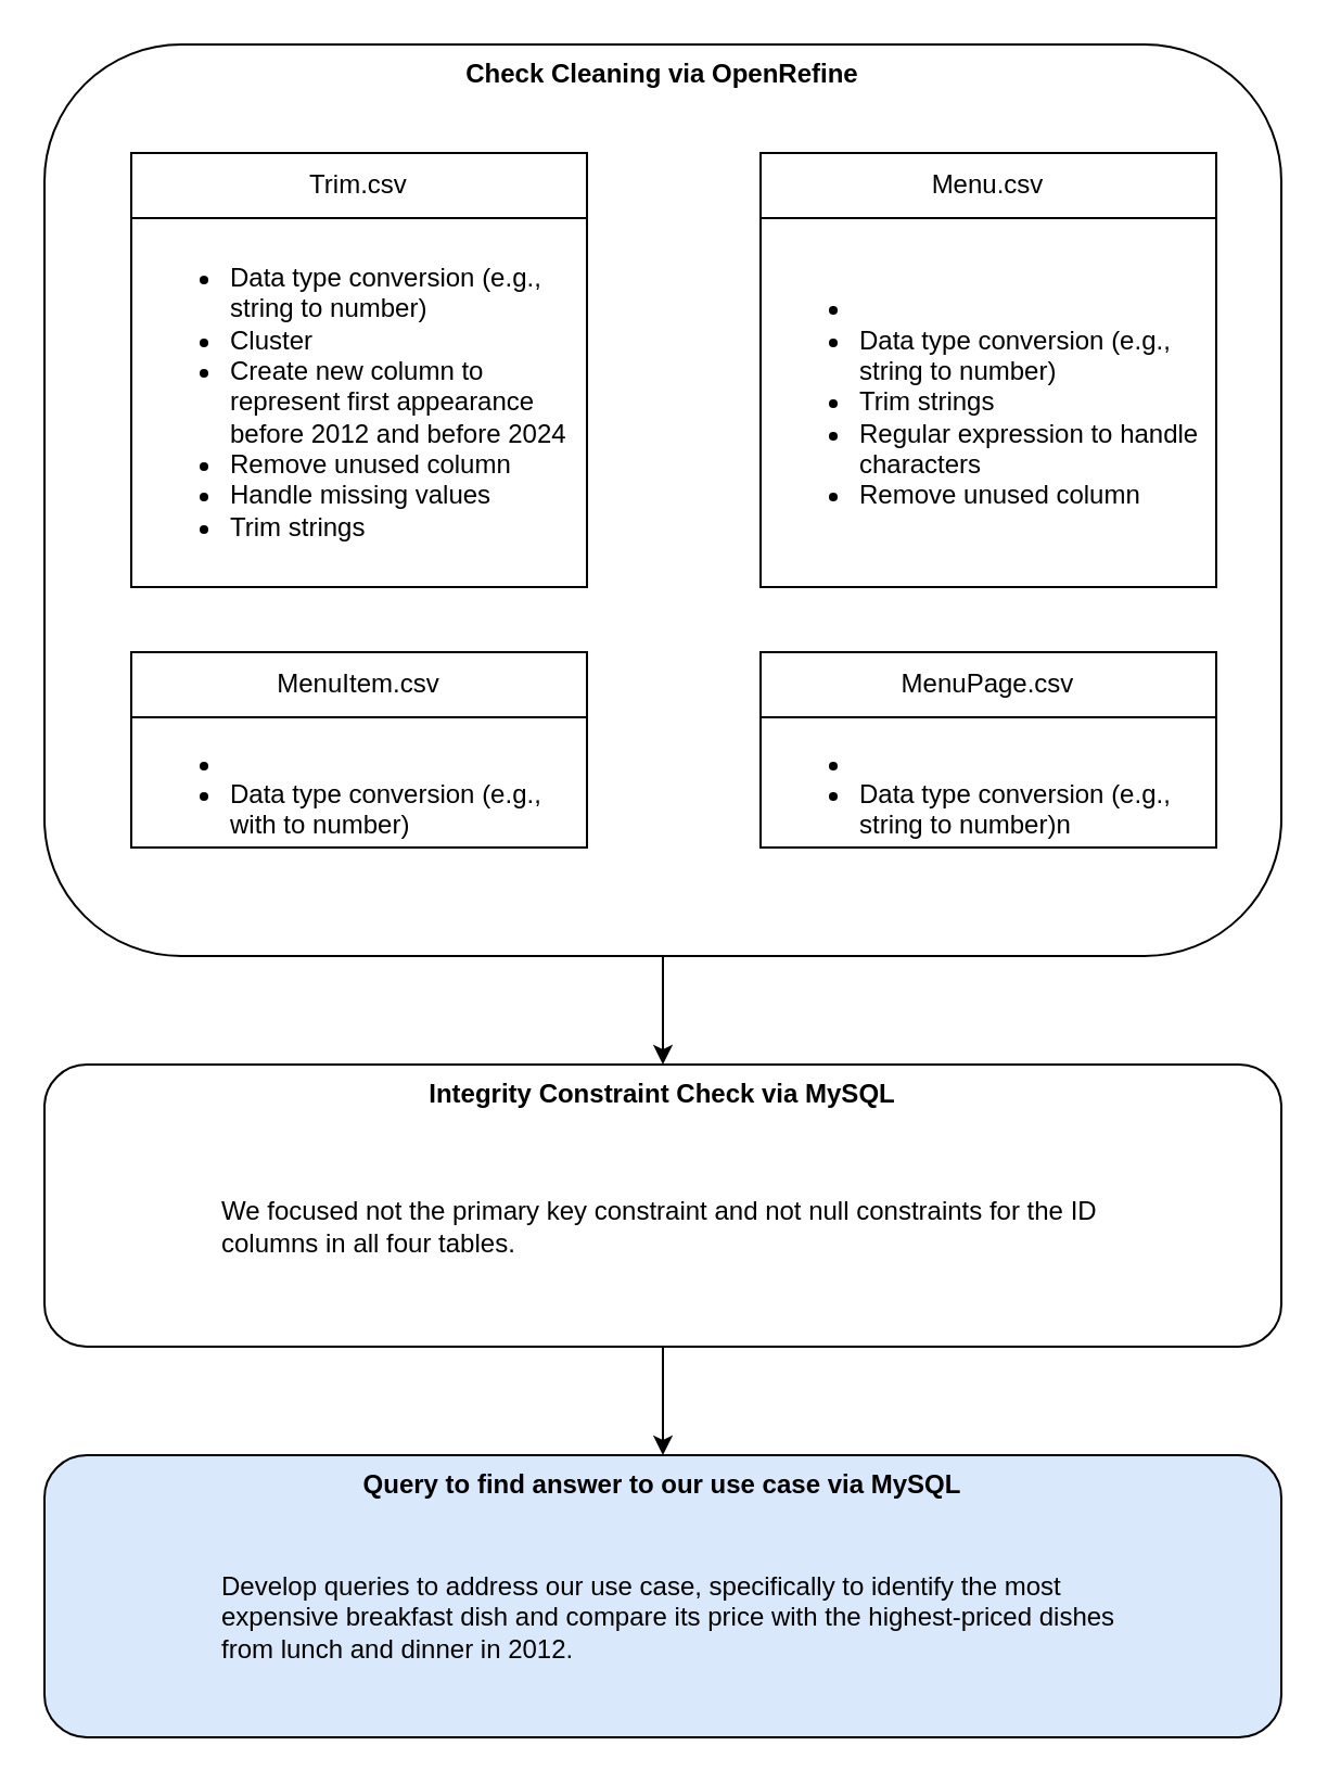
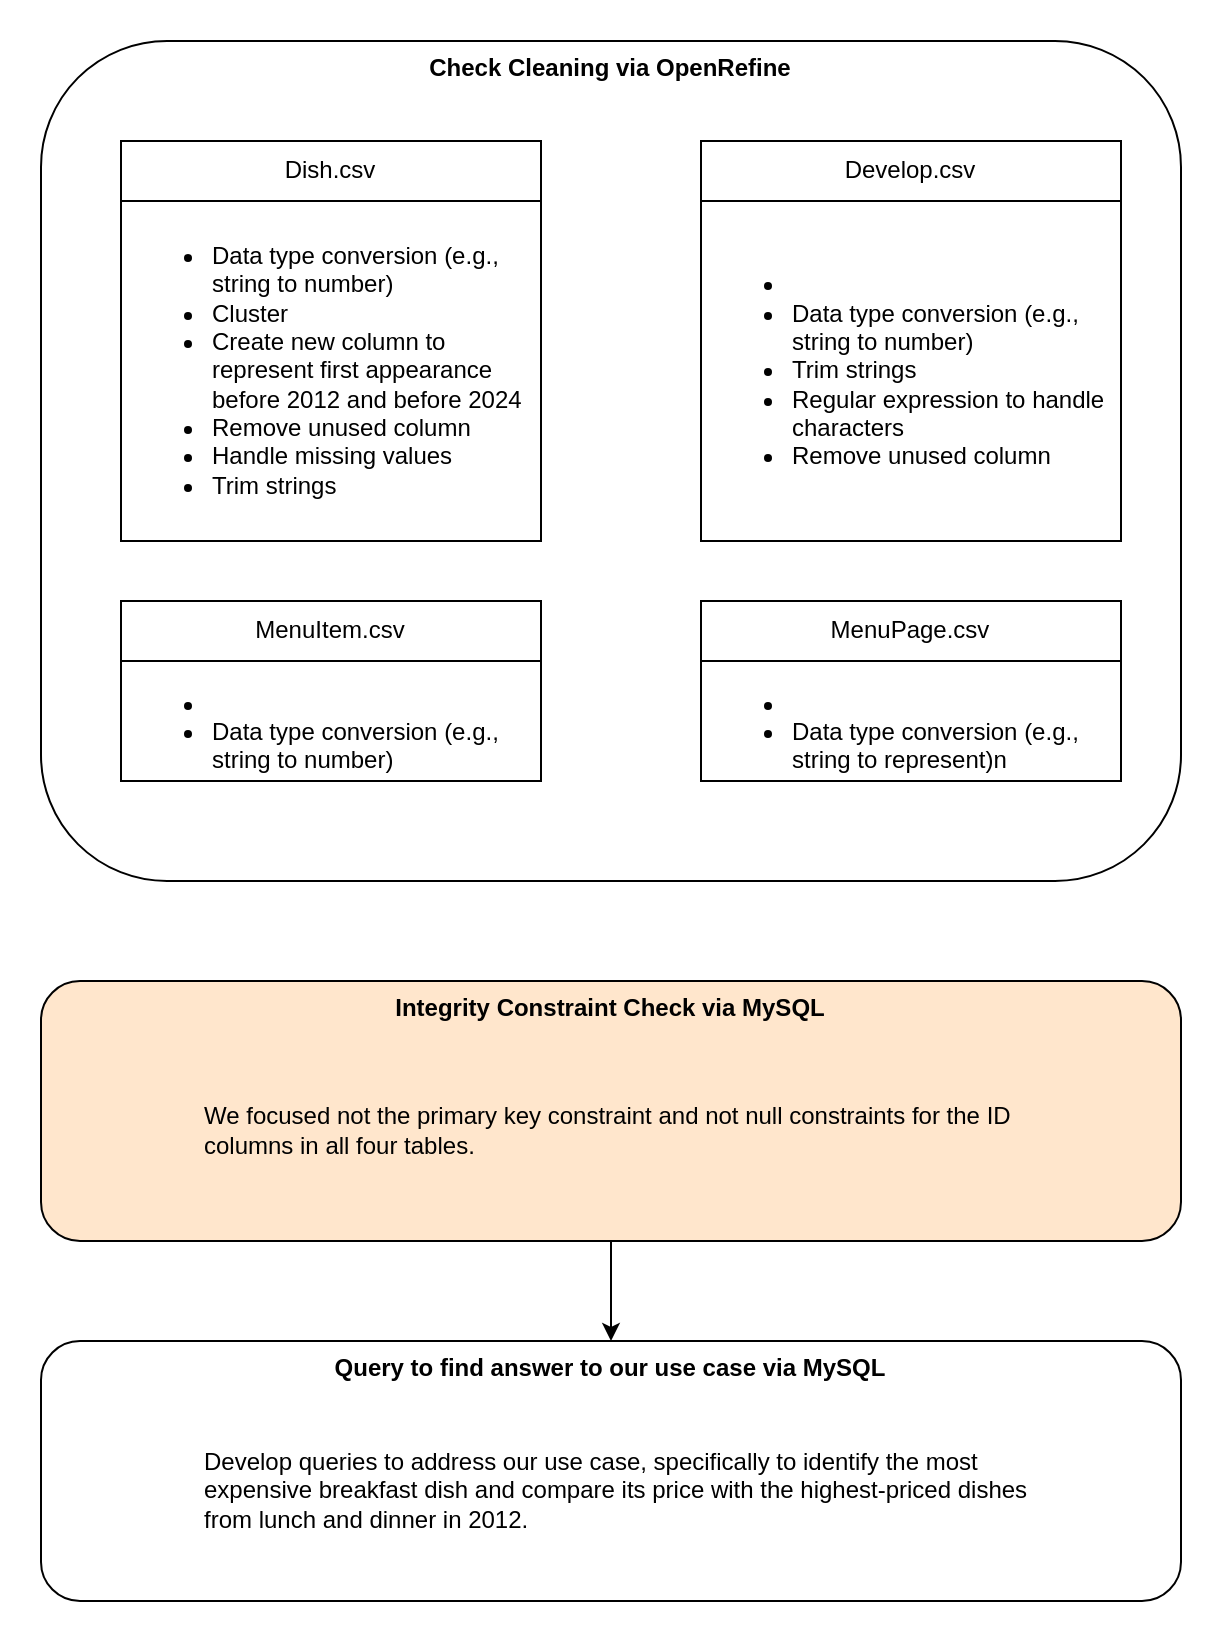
  <mxCell id="0" />
  <mxCell id="1" parent="0" />
- <mxCell id="2" value="" style="edgeStyle=orthogonalEdgeStyle;rounded=0;orthogonalLoop=1;jettySize=auto;html=1;entryX=0.5;entryY=0;entryDx=0;entryDy=0;" edge="1" parent="1" source="3" target="12"><mxGeometry relative="1" as="geometry"><mxPoint x="270" y="470" as="targetPoint" /></mxGeometry></mxCell>
  <mxCell id="3" value="&lt;b&gt;Check Cleaning via OpenRefine&lt;/b&gt;" style="rounded=1;whiteSpace=wrap;html=1;verticalAlign=top;align=center;" vertex="1" parent="1"><mxGeometry x="20" y="20" width="570" height="420" as="geometry" /></mxCell>
- <mxCell id="4" value="Trim.csv" style="swimlane;fontStyle=0;childLayout=stackLayout;horizontal=1;startSize=30;horizontalStack=0;resizeParent=1;resizeParentMax=0;resizeLast=0;collapsible=1;marginBottom=0;whiteSpace=wrap;html=1;" vertex="1" parent="1"><mxGeometry x="60" y="70" width="210" height="200" as="geometry" /></mxCell>
+ <mxCell id="4" value="Dish.csv" style="swimlane;fontStyle=0;childLayout=stackLayout;horizontal=1;startSize=30;horizontalStack=0;resizeParent=1;resizeParentMax=0;resizeLast=0;collapsible=1;marginBottom=0;whiteSpace=wrap;html=1;" vertex="1" parent="1"><mxGeometry x="60" y="70" width="210" height="200" as="geometry" /></mxCell>
  <mxCell id="5" value="&lt;div&gt;&lt;ul&gt;&lt;li&gt;Data type conversion (e.g., string to number)&lt;/li&gt;&lt;li&gt;Cluster&lt;/li&gt;&lt;li&gt;Create new column to represent first appearance before 2012 and before 2024&lt;/li&gt;&lt;li&gt;Remove unused column&lt;/li&gt;&lt;li&gt;Handle missing values&lt;/li&gt;&lt;li&gt;Trim strings&lt;/li&gt;&lt;/ul&gt;&lt;/div&gt;" style="text;strokeColor=none;fillColor=none;align=left;verticalAlign=middle;spacingLeft=4;spacingRight=4;overflow=hidden;points=[[0,0.5],[1,0.5]];portConstraint=eastwest;rotatable=0;whiteSpace=wrap;html=1;" vertex="1" parent="4"><mxGeometry y="30" width="210" height="170" as="geometry" /></mxCell>
- <mxCell id="6" value="Menu.csv" style="swimlane;fontStyle=0;childLayout=stackLayout;horizontal=1;startSize=30;horizontalStack=0;resizeParent=1;resizeParentMax=0;resizeLast=0;collapsible=1;marginBottom=0;whiteSpace=wrap;html=1;" vertex="1" parent="1"><mxGeometry x="350" y="70" width="210" height="200" as="geometry" /></mxCell>
+ <mxCell id="6" value="Develop.csv" style="swimlane;fontStyle=0;childLayout=stackLayout;horizontal=1;startSize=30;horizontalStack=0;resizeParent=1;resizeParentMax=0;resizeLast=0;collapsible=1;marginBottom=0;whiteSpace=wrap;html=1;" vertex="1" parent="1"><mxGeometry x="350" y="70" width="210" height="200" as="geometry" /></mxCell>
  <mxCell id="7" value="&lt;ul&gt;&lt;li&gt;&lt;li&gt;Data type conversion (e.g., string to number)&lt;/li&gt;&lt;li&gt;Trim strings&lt;/li&gt;&lt;li&gt;Regular expression to handle characters&lt;/li&gt;&lt;li&gt;Remove unused column&lt;/li&gt;&lt;/li&gt;&lt;/ul&gt;" style="text;strokeColor=none;fillColor=none;align=left;verticalAlign=middle;spacingLeft=4;spacingRight=4;overflow=hidden;points=[[0,0.5],[1,0.5]];portConstraint=eastwest;rotatable=0;whiteSpace=wrap;html=1;" vertex="1" parent="6"><mxGeometry y="30" width="210" height="170" as="geometry" /></mxCell>
  <mxCell id="8" value="MenuItem.csv" style="swimlane;fontStyle=0;childLayout=stackLayout;horizontal=1;startSize=30;horizontalStack=0;resizeParent=1;resizeParentMax=0;resizeLast=0;collapsible=1;marginBottom=0;whiteSpace=wrap;html=1;" vertex="1" parent="1"><mxGeometry x="60" y="300" width="210" height="90" as="geometry" /></mxCell>
- <mxCell id="9" value="&lt;ul&gt;&lt;li&gt;&lt;li&gt;&lt;span style=&quot;background-color: initial;&quot;&gt;Data type conversion (e.g., with to number)&lt;/span&gt;&lt;br&gt;&lt;/li&gt;&lt;/li&gt;&lt;/ul&gt;" style="text;strokeColor=none;fillColor=none;align=left;verticalAlign=middle;spacingLeft=4;spacingRight=4;overflow=hidden;points=[[0,0.5],[1,0.5]];portConstraint=eastwest;rotatable=0;whiteSpace=wrap;html=1;" vertex="1" parent="8"><mxGeometry y="30" width="210" height="60" as="geometry" /></mxCell>
+ <mxCell id="9" value="&lt;ul&gt;&lt;li&gt;&lt;li&gt;&lt;span style=&quot;background-color: initial;&quot;&gt;Data type conversion (e.g., string to number)&lt;/span&gt;&lt;br&gt;&lt;/li&gt;&lt;/li&gt;&lt;/ul&gt;" style="text;strokeColor=none;fillColor=none;align=left;verticalAlign=middle;spacingLeft=4;spacingRight=4;overflow=hidden;points=[[0,0.5],[1,0.5]];portConstraint=eastwest;rotatable=0;whiteSpace=wrap;html=1;" vertex="1" parent="8"><mxGeometry y="30" width="210" height="60" as="geometry" /></mxCell>
  <mxCell id="10" value="MenuPage.csv" style="swimlane;fontStyle=0;childLayout=stackLayout;horizontal=1;startSize=30;horizontalStack=0;resizeParent=1;resizeParentMax=0;resizeLast=0;collapsible=1;marginBottom=0;whiteSpace=wrap;html=1;" vertex="1" parent="1"><mxGeometry x="350" y="300" width="210" height="90" as="geometry" /></mxCell>
- <mxCell id="11" value="&lt;ul&gt;&lt;li&gt;&lt;li&gt;&lt;span style=&quot;background-color: initial;&quot;&gt;Data type conversion (e.g., string to number)n&lt;/span&gt;&lt;br&gt;&lt;/li&gt;&lt;/li&gt;&lt;/ul&gt;" style="text;strokeColor=none;fillColor=none;align=left;verticalAlign=middle;spacingLeft=4;spacingRight=4;overflow=hidden;points=[[0,0.5],[1,0.5]];portConstraint=eastwest;rotatable=0;whiteSpace=wrap;html=1;" vertex="1" parent="10"><mxGeometry y="30" width="210" height="60" as="geometry" /></mxCell>
- <mxCell id="12" value="&lt;b&gt;Integrity Constraint Check via MySQL&lt;/b&gt;" style="rounded=1;whiteSpace=wrap;html=1;verticalAlign=top;align=center;" vertex="1" parent="1"><mxGeometry x="20" y="490" width="570" height="130" as="geometry" /></mxCell>
+ <mxCell id="11" value="&lt;ul&gt;&lt;li&gt;&lt;li&gt;&lt;span style=&quot;background-color: initial;&quot;&gt;Data type conversion (e.g., string to represent)n&lt;/span&gt;&lt;br&gt;&lt;/li&gt;&lt;/li&gt;&lt;/ul&gt;" style="text;strokeColor=none;fillColor=none;align=left;verticalAlign=middle;spacingLeft=4;spacingRight=4;overflow=hidden;points=[[0,0.5],[1,0.5]];portConstraint=eastwest;rotatable=0;whiteSpace=wrap;html=1;" vertex="1" parent="10"><mxGeometry y="30" width="210" height="60" as="geometry" /></mxCell>
+ <mxCell id="12" value="&lt;b&gt;Integrity Constraint Check via MySQL&lt;/b&gt;" style="rounded=1;whiteSpace=wrap;html=1;verticalAlign=top;align=center;fillColor=#ffe6cc;" vertex="1" parent="1"><mxGeometry x="20" y="490" width="570" height="130" as="geometry" /></mxCell>
  <mxCell id="13" value="We focused not the primary key constraint and not null constraints for the ID columns in all four tables." style="text;html=1;align=left;verticalAlign=middle;whiteSpace=wrap;rounded=0;" vertex="1" parent="1"><mxGeometry x="100" y="550" width="440" height="30" as="geometry" /></mxCell>
- <mxCell id="14" value="&lt;b&gt;Query to find answer to our use case via MySQL&lt;/b&gt;" style="rounded=1;whiteSpace=wrap;html=1;verticalAlign=top;align=center;fillColor=#dae8fc;" vertex="1" parent="1"><mxGeometry x="20" y="670" width="570" height="130" as="geometry" /></mxCell>
+ <mxCell id="14" value="&lt;b&gt;Query to find answer to our use case via MySQL&lt;/b&gt;" style="rounded=1;whiteSpace=wrap;html=1;verticalAlign=top;align=center;" vertex="1" parent="1"><mxGeometry x="20" y="670" width="570" height="130" as="geometry" /></mxCell>
  <mxCell id="15" value="Develop queries to address our use case, specifically to identify the most expensive breakfast dish and compare its price with the highest-priced dishes from lunch and dinner in 2012." style="text;html=1;align=left;verticalAlign=middle;whiteSpace=wrap;rounded=0;" vertex="1" parent="1"><mxGeometry x="100" y="730" width="440" height="30" as="geometry" /></mxCell>
  <mxCell id="16" value="" style="edgeStyle=orthogonalEdgeStyle;rounded=0;orthogonalLoop=1;jettySize=auto;html=1;entryX=0.5;entryY=0;entryDx=0;entryDy=0;" edge="1" parent="1"><mxGeometry relative="1" as="geometry"><mxPoint x="305" y="620" as="sourcePoint" /><mxPoint x="305" y="670" as="targetPoint" /></mxGeometry></mxCell>
